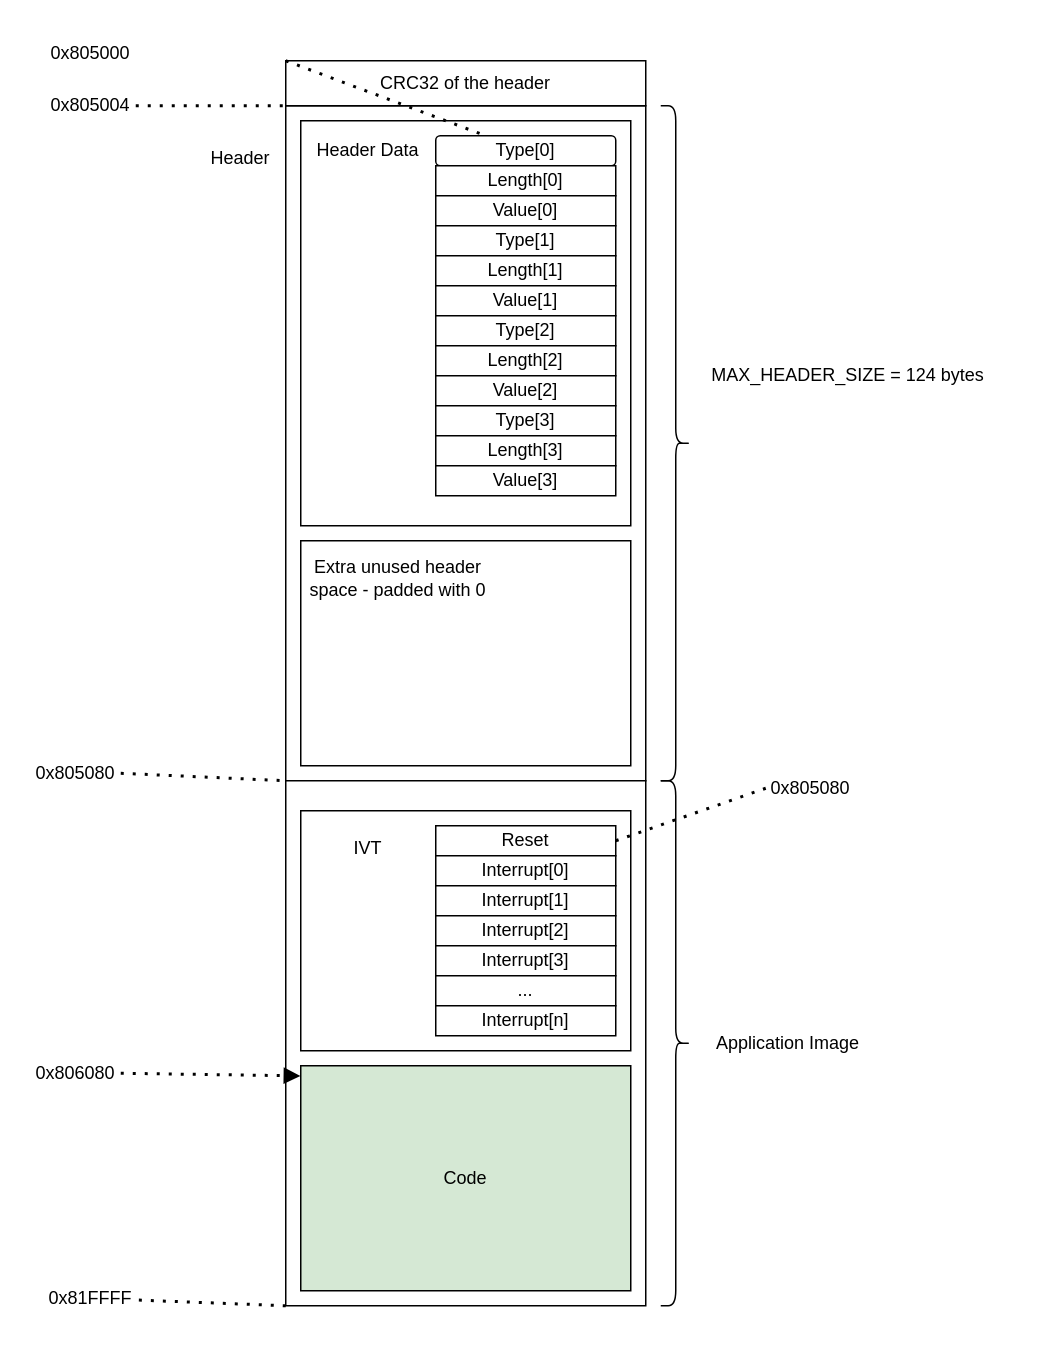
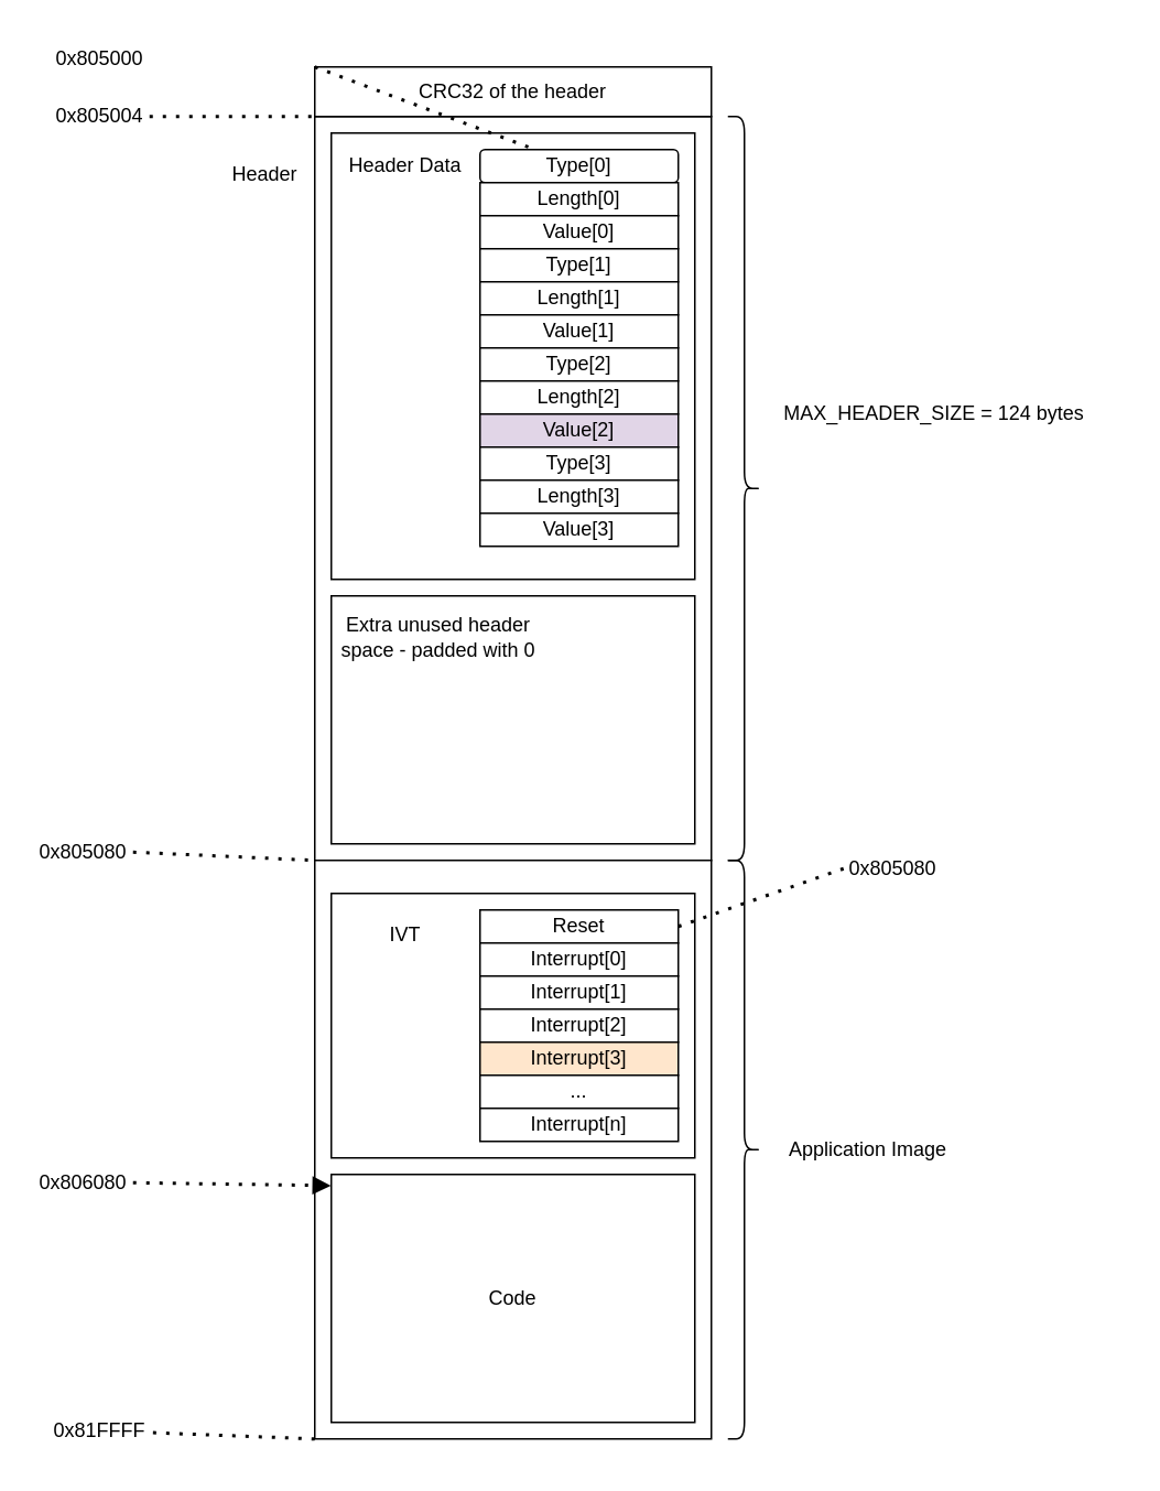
  <mxCell id="0" />
  <mxCell id="1" parent="0" />
  <mxCell id="2" value="" style="rounded=0;whiteSpace=wrap;html=1;" parent="1" vertex="1"><mxGeometry x="190" y="70" width="240" height="450" as="geometry" /></mxCell>
  <mxCell id="3" value="Header" style="text;html=1;strokeColor=none;fillColor=none;align=center;verticalAlign=middle;whiteSpace=wrap;rounded=0;" parent="1" vertex="1"><mxGeometry x="130" y="90" width="60" height="30" as="geometry" /></mxCell>
  <mxCell id="4" value="" style="rounded=0;whiteSpace=wrap;html=1;" parent="1" vertex="1"><mxGeometry x="190" y="520" width="240" height="350" as="geometry" /></mxCell>
  <mxCell id="5" value="" style="rounded=0;whiteSpace=wrap;html=1;" parent="1" vertex="1"><mxGeometry x="200" y="80" width="220" height="270" as="geometry" /></mxCell>
  <mxCell id="6" value="Header Data" style="text;html=1;strokeColor=none;fillColor=none;align=center;verticalAlign=middle;whiteSpace=wrap;rounded=0;" parent="1" vertex="1"><mxGeometry x="200" y="85" width="90" height="30" as="geometry" /></mxCell>
  <mxCell id="7" value="Type[0]" style="whiteSpace=wrap;html=1;rounded=1;" parent="1" vertex="1"><mxGeometry x="290" y="90" width="120" height="20" as="geometry" /></mxCell>
  <mxCell id="8" value="Length[0]" style="rounded=0;whiteSpace=wrap;html=1;" parent="1" vertex="1"><mxGeometry x="290" y="110" width="120" height="20" as="geometry" /></mxCell>
  <mxCell id="9" value="Value[0]" style="rounded=0;whiteSpace=wrap;html=1;" parent="1" vertex="1"><mxGeometry x="290" y="130" width="120" height="20" as="geometry" /></mxCell>
  <mxCell id="10" value="Type[1]" style="rounded=0;whiteSpace=wrap;html=1;" parent="1" vertex="1"><mxGeometry x="290" y="150" width="120" height="20" as="geometry" /></mxCell>
  <mxCell id="11" value="Length[1]" style="rounded=0;whiteSpace=wrap;html=1;" parent="1" vertex="1"><mxGeometry x="290" width="120" height="20" as="geometry" y="170" /></mxCell>
  <mxCell id="12" value="Value[1]" style="rounded=0;whiteSpace=wrap;html=1;" parent="1" vertex="1"><mxGeometry x="290" y="190" width="120" height="20" as="geometry" /></mxCell>
  <mxCell id="13" value="" style="rounded=0;whiteSpace=wrap;html=1;" parent="1" vertex="1"><mxGeometry x="200" y="360" width="220" height="150" as="geometry" /></mxCell>
  <mxCell id="14" value="Extra unused header space - padded with 0" style="text;html=1;strokeColor=none;fillColor=none;align=center;verticalAlign=middle;whiteSpace=wrap;rounded=0;" parent="1" vertex="1"><mxGeometry x="200" y="360" width="130" height="50" as="geometry" /></mxCell>
  <mxCell id="15" value="MAX_HEADER_SIZE = 124 bytes" style="text;html=1;strokeColor=none;fillColor=none;align=center;verticalAlign=middle;whiteSpace=wrap;rounded=0;" parent="1" vertex="1"><mxGeometry x="450" y="235" width="230" height="30" as="geometry" /></mxCell>
  <mxCell id="16" value="CRC32 of the header" style="rounded=0;whiteSpace=wrap;html=1;" parent="1" vertex="1"><mxGeometry x="190" y="40" width="240" height="30" as="geometry" /></mxCell>
  <mxCell id="17" value="0x805000" style="text;html=1;strokeColor=none;fillColor=none;align=center;verticalAlign=middle;whiteSpace=wrap;rounded=0;" parent="1" vertex="1"><mxGeometry x="30" y="20" width="60" height="30" as="geometry" /></mxCell>
  <mxCell id="18" value="" style="endArrow=none;dashed=1;html=1;dashPattern=1 3;strokeWidth=2;rounded=0;exitX=0;exitY=0;exitDx=0;exitDy=0;" parent="1" source="16" target="7" edge="1"><mxGeometry width="50" height="50" relative="1" as="geometry"><mxPoint x="360" y="420" as="sourcePoint" /><mxPoint x="-70" as="targetPoint" y="170" /></mxGeometry></mxCell>
  <mxCell id="19" value="0x805004" style="text;html=1;strokeColor=none;fillColor=none;align=center;verticalAlign=middle;whiteSpace=wrap;rounded=0;" parent="1" vertex="1"><mxGeometry x="30" y="55" width="60" height="30" as="geometry" /></mxCell>
  <mxCell id="20" value="" style="endArrow=none;dashed=1;html=1;dashPattern=1 3;strokeWidth=2;rounded=0;entryX=0;entryY=0;entryDx=0;entryDy=0;exitX=1;exitY=0.5;exitDx=0;exitDy=0;" parent="1" source="19" target="2" edge="1"><mxGeometry width="50" height="50" relative="1" as="geometry"><mxPoint x="360" y="420" as="sourcePoint" /><mxPoint x="410" y="370" as="targetPoint" /></mxGeometry></mxCell>
  <mxCell id="21" value="0x805080" style="text;html=1;strokeColor=none;fillColor=none;align=center;verticalAlign=middle;whiteSpace=wrap;rounded=0;" parent="1" vertex="1"><mxGeometry x="20" y="500" width="60" height="30" as="geometry" /></mxCell>
  <mxCell id="22" value="" style="endArrow=none;dashed=1;html=1;dashPattern=1 3;strokeWidth=2;rounded=0;exitX=1;exitY=0.5;exitDx=0;exitDy=0;entryX=0;entryY=1;entryDx=0;entryDy=0;" parent="1" source="21" target="2" edge="1"><mxGeometry width="50" height="50" relative="1" as="geometry"><mxPoint x="360" y="420" as="sourcePoint" /><mxPoint x="410" y="370" as="targetPoint" /></mxGeometry></mxCell>
  <mxCell id="23" value="" style="rounded=0;whiteSpace=wrap;html=1;" parent="1" vertex="1"><mxGeometry x="200" y="540" width="220" height="160" as="geometry" /></mxCell>
  <mxCell id="24" value="IVT" style="text;html=1;strokeColor=none;fillColor=none;align=center;verticalAlign=middle;whiteSpace=wrap;rounded=0;" parent="1" vertex="1"><mxGeometry x="200" y="550" width="90" height="30" as="geometry" /></mxCell>
  <mxCell id="25" value="Reset" style="rounded=0;whiteSpace=wrap;html=1;" parent="1" vertex="1"><mxGeometry x="290" y="550" width="120" height="20" as="geometry" /></mxCell>
  <mxCell id="26" value="Interrupt[0]" style="rounded=0;whiteSpace=wrap;html=1;" parent="1" vertex="1"><mxGeometry x="290" y="570" width="120" height="20" as="geometry" /></mxCell>
  <mxCell id="27" value="Interrupt[1]" style="rounded=0;whiteSpace=wrap;html=1;" parent="1" vertex="1"><mxGeometry x="290" y="590" width="120" height="20" as="geometry" /></mxCell>
  <mxCell id="28" value="Interrupt[2]" style="rounded=0;whiteSpace=wrap;html=1;" parent="1" vertex="1"><mxGeometry x="290" y="610" width="120" height="20" as="geometry" /></mxCell>
- <mxCell id="29" value="Interrupt[3]" style="rounded=0;whiteSpace=wrap;html=1;" parent="1" vertex="1"><mxGeometry x="290" y="630" width="120" height="20" as="geometry" /></mxCell>
+ <mxCell id="29" value="Interrupt[3]" style="rounded=0;whiteSpace=wrap;html=1;fillColor=#ffe6cc;" parent="1" vertex="1"><mxGeometry x="290" y="630" width="120" height="20" as="geometry" /></mxCell>
  <mxCell id="30" value="..." style="rounded=0;whiteSpace=wrap;html=1;" parent="1" vertex="1"><mxGeometry x="290" y="650" width="120" height="20" as="geometry" /></mxCell>
- <mxCell id="31" value="Code" style="rounded=0;whiteSpace=wrap;html=1;fillColor=#d5e8d4;" parent="1" vertex="1"><mxGeometry x="200" y="710" width="220" height="150" as="geometry" /></mxCell>
+ <mxCell id="31" value="Code" style="rounded=0;whiteSpace=wrap;html=1;" parent="1" vertex="1"><mxGeometry x="200" y="710" width="220" height="150" as="geometry" /></mxCell>
  <mxCell id="32" value="" style="shape=curlyBracket;whiteSpace=wrap;html=1;rounded=1;flipH=1;labelPosition=right;verticalLabelPosition=middle;align=left;verticalAlign=middle;size=0.5;" parent="1" vertex="1"><mxGeometry x="440" y="70" width="20" height="450" as="geometry" /></mxCell>
  <mxCell id="33" value="0x806080" style="text;html=1;strokeColor=none;fillColor=none;align=center;verticalAlign=middle;whiteSpace=wrap;rounded=0;" parent="1" vertex="1"><mxGeometry x="20" y="700" width="60" height="30" as="geometry" /></mxCell>
  <mxCell id="34" value="" style="endArrow=block;dashed=1;html=1;dashPattern=1 3;strokeWidth=2;rounded=0;exitX=1;exitY=0.5;exitDx=0;exitDy=0;entryX=-0.001;entryY=0.045;entryDx=0;entryDy=0;entryPerimeter=0;" parent="1" source="33" target="31" edge="1"><mxGeometry width="50" height="50" relative="1" as="geometry"><mxPoint x="80" y="565" as="sourcePoint" /><mxPoint x="190" y="570" as="targetPoint" /></mxGeometry></mxCell>
  <mxCell id="35" value="0x805080" style="text;html=1;strokeColor=none;fillColor=none;align=center;verticalAlign=middle;whiteSpace=wrap;rounded=0;" parent="1" vertex="1"><mxGeometry x="510" y="510" width="60" height="30" as="geometry" /></mxCell>
  <mxCell id="36" value="" style="endArrow=none;dashed=1;html=1;dashPattern=1 3;strokeWidth=2;rounded=0;exitX=1;exitY=0.5;exitDx=0;exitDy=0;entryX=0;entryY=0.5;entryDx=0;entryDy=0;" parent="1" source="25" target="35" edge="1"><mxGeometry width="50" height="50" relative="1" as="geometry"><mxPoint x="90" y="415" as="sourcePoint" /><mxPoint x="200" y="420" as="targetPoint" /></mxGeometry></mxCell>
  <mxCell id="37" value="" style="shape=curlyBracket;whiteSpace=wrap;html=1;rounded=1;flipH=1;labelPosition=right;verticalLabelPosition=middle;align=left;verticalAlign=middle;size=0.5;" parent="1" vertex="1"><mxGeometry x="440" y="520" width="20" height="350" as="geometry" /></mxCell>
  <mxCell id="38" value="Application Image" style="text;html=1;strokeColor=none;fillColor=none;align=center;verticalAlign=middle;whiteSpace=wrap;rounded=0;" parent="1" vertex="1"><mxGeometry x="440" y="680" width="170" height="30" as="geometry" /></mxCell>
  <mxCell id="39" value="Interrupt[n]" style="rounded=0;whiteSpace=wrap;html=1;" parent="1" vertex="1"><mxGeometry x="290" y="670" width="120" height="20" as="geometry" /></mxCell>
  <mxCell id="40" value="Type[2]" style="rounded=0;whiteSpace=wrap;html=1;" parent="1" vertex="1"><mxGeometry x="290" y="210" width="120" height="20" as="geometry" /></mxCell>
  <mxCell id="41" value="Length[2]" style="rounded=0;whiteSpace=wrap;html=1;" parent="1" vertex="1"><mxGeometry x="290" y="230" width="120" height="20" as="geometry" /></mxCell>
- <mxCell id="42" value="Value[2]" style="rounded=0;whiteSpace=wrap;html=1;" parent="1" vertex="1"><mxGeometry x="290" y="250" width="120" height="20" as="geometry" /></mxCell>
+ <mxCell id="42" value="Value[2]" style="rounded=0;whiteSpace=wrap;html=1;fillColor=#e1d5e7;" parent="1" vertex="1"><mxGeometry x="290" y="250" width="120" height="20" as="geometry" /></mxCell>
  <mxCell id="43" value="Type[3]" style="rounded=0;whiteSpace=wrap;html=1;" parent="1" vertex="1"><mxGeometry x="290" y="270" width="120" height="20" as="geometry" /></mxCell>
  <mxCell id="44" value="Length[3]" style="rounded=0;whiteSpace=wrap;html=1;" parent="1" vertex="1"><mxGeometry x="290" y="290" width="120" height="20" as="geometry" /></mxCell>
  <mxCell id="45" value="Value[3]" style="rounded=0;whiteSpace=wrap;html=1;" parent="1" vertex="1"><mxGeometry x="290" y="310" width="120" height="20" as="geometry" /></mxCell>
  <mxCell id="46" value="0x81FFFF" style="text;html=1;strokeColor=none;fillColor=none;align=center;verticalAlign=middle;whiteSpace=wrap;rounded=0;" vertex="1" parent="1"><mxGeometry x="30" y="850" width="60" height="30" as="geometry" /></mxCell>
  <mxCell id="47" value="" style="endArrow=none;dashed=1;html=1;dashPattern=1 3;strokeWidth=2;rounded=0;exitX=0;exitY=1;exitDx=0;exitDy=0;" edge="1" parent="1" source="4" target="46"><mxGeometry width="50" height="50" relative="1" as="geometry"><mxPoint x="50" y="1000" as="sourcePoint" /><mxPoint x="100" y="950" as="targetPoint" /></mxGeometry></mxCell>
